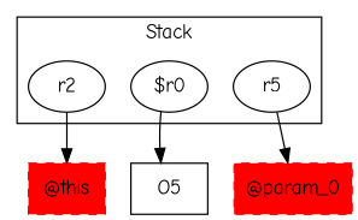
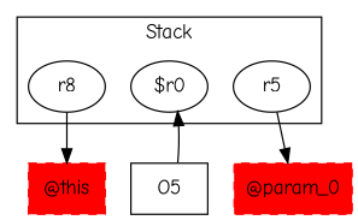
  digraph {
    fontname="Comic Neue"
    rankDir=LR
    node [fontname="Comic Neue"]
    edge [fontname="Comic Neue"]
-   r2
+   r2 [label=r8]
    "$r0"
    n3 [label=r5]
    "@this" [color=red shape=box style="filled,dashed"]
    O5 [shape=box]
    "@param_0" [color=red shape=box style="filled,dashed"]
    subgraph cluster_1 {
      label=Stack
      r2
      "$r0"
      n3
    }
    r2 -> "@this"
-   "$r0" -> O5
+   O5 -> "$r0"
    n3 -> "@param_0"
  }
